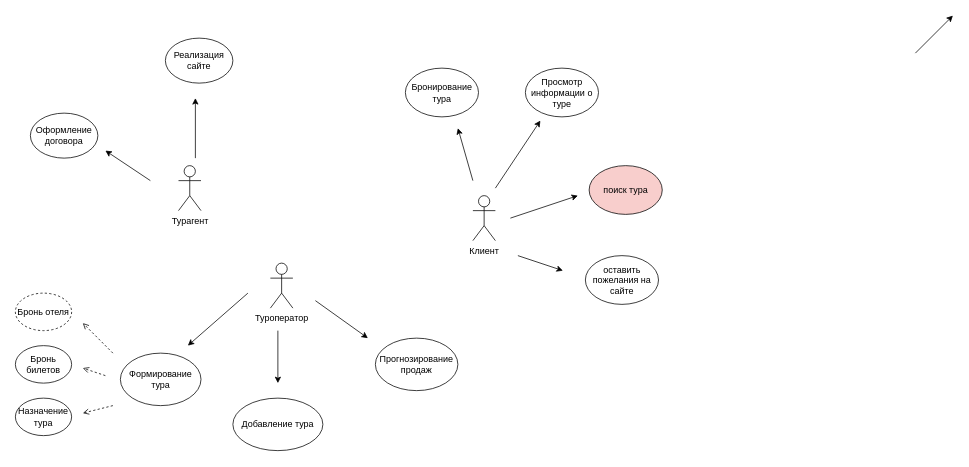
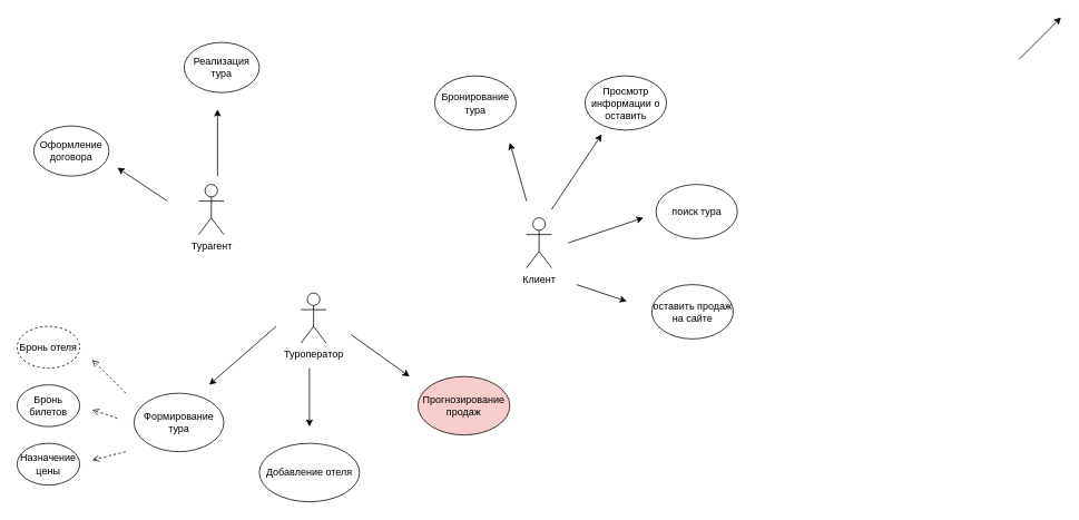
  <mxCell id="0" />
  <mxCell id="1" parent="0" />
  <mxCell id="2" value="Клиент" style="shape=umlActor;verticalLabelPosition=bottom;verticalAlign=top;html=1;" vertex="1" parent="1"><mxGeometry x="630" y="260" width="30" height="60" as="geometry" /></mxCell>
  <mxCell id="3" value="Туроператор" style="shape=umlActor;verticalLabelPosition=bottom;verticalAlign=top;html=1;" vertex="1" parent="1"><mxGeometry x="360" y="350" width="30" height="60" as="geometry" /></mxCell>
  <mxCell id="4" value="Турагент" style="shape=umlActor;verticalLabelPosition=bottom;verticalAlign=top;html=1;" vertex="1" parent="1"><mxGeometry x="237.5" y="220" width="30" height="60" as="geometry" /></mxCell>
  <mxCell id="5" value="Формирование тура" style="ellipse;whiteSpace=wrap;html=1;" vertex="1" parent="1"><mxGeometry x="160" y="470" width="107.5" height="70" as="geometry" /></mxCell>
- <mxCell id="6" value="Добавление тура" style="ellipse;whiteSpace=wrap;html=1;" vertex="1" parent="1"><mxGeometry x="310" y="530" width="120" height="70" as="geometry" /></mxCell>
- <mxCell id="7" value="Прогнозирование продаж" style="ellipse;whiteSpace=wrap;html=1;" vertex="1" parent="1"><mxGeometry x="500" y="450" width="110" height="70" as="geometry" /></mxCell>
+ <mxCell id="6" value="Добавление отеля" style="ellipse;whiteSpace=wrap;html=1;" vertex="1" parent="1"><mxGeometry x="310" y="530" width="120" height="70" as="geometry" /></mxCell>
+ <mxCell id="7" value="Прогнозирование продаж" style="ellipse;whiteSpace=wrap;html=1;fillColor=#f8cecc;" vertex="1" parent="1"><mxGeometry x="500" y="450" width="110" height="70" as="geometry" /></mxCell>
  <mxCell id="8" value="" style="endArrow=classic;html=1;rounded=0;" edge="1" parent="1"><mxGeometry width="50" height="50" relative="1" as="geometry"><mxPoint x="420" y="400" as="sourcePoint" /><mxPoint x="490" y="450" as="targetPoint" /></mxGeometry></mxCell>
  <mxCell id="9" value="" style="endArrow=classic;html=1;rounded=0;" edge="1" parent="1"><mxGeometry width="50" height="50" relative="1" as="geometry"><mxPoint x="370" y="440" as="sourcePoint" /><mxPoint x="370" y="510" as="targetPoint" /></mxGeometry></mxCell>
  <mxCell id="10" value="" style="endArrow=classic;html=1;rounded=0;endFill=1;" edge="1" parent="1"><mxGeometry width="50" height="50" relative="1" as="geometry"><mxPoint x="330" y="390" as="sourcePoint" /><mxPoint x="250" y="460" as="targetPoint" /></mxGeometry></mxCell>
  <mxCell id="11" value="" style="endArrow=open;html=1;rounded=0;dashed=1;endFill=0;" edge="1" parent="1"><mxGeometry width="50" height="50" relative="1" as="geometry"><mxPoint x="150" y="470" as="sourcePoint" /><mxPoint x="110" y="430" as="targetPoint" /></mxGeometry></mxCell>
  <mxCell id="12" value="" style="endArrow=classic;html=1;rounded=0;" edge="1" parent="1"><mxGeometry width="50" height="50" relative="1" as="geometry"><mxPoint x="660" y="250" as="sourcePoint" /><mxPoint x="720" y="160" as="targetPoint" /></mxGeometry></mxCell>
  <mxCell id="13" value="" style="endArrow=classic;html=1;rounded=0;" edge="1" parent="1"><mxGeometry width="50" height="50" relative="1" as="geometry"><mxPoint x="680" y="290" as="sourcePoint" /><mxPoint x="770" y="260" as="targetPoint" /></mxGeometry></mxCell>
  <mxCell id="14" value="" style="endArrow=classic;html=1;rounded=0;" edge="1" parent="1"><mxGeometry width="50" height="50" relative="1" as="geometry"><mxPoint x="690" y="340" as="sourcePoint" /><mxPoint x="750" y="360" as="targetPoint" /></mxGeometry></mxCell>
  <mxCell id="15" value="" style="endArrow=classic;html=1;rounded=0;" edge="1" parent="1"><mxGeometry width="50" height="50" relative="1" as="geometry"><mxPoint x="1220" y="70" as="sourcePoint" /><mxPoint x="1270" y="20" as="targetPoint" /></mxGeometry></mxCell>
  <mxCell id="16" value="" style="endArrow=classic;html=1;rounded=0;" edge="1" parent="1"><mxGeometry width="50" height="50" relative="1" as="geometry"><mxPoint x="630" y="240" as="sourcePoint" /><mxPoint x="610" y="170" as="targetPoint" /></mxGeometry></mxCell>
  <mxCell id="17" value="" style="endArrow=classic;html=1;rounded=0;" edge="1" parent="1"><mxGeometry width="50" height="50" relative="1" as="geometry"><mxPoint x="200" y="240" as="sourcePoint" /><mxPoint x="140" y="200" as="targetPoint" /></mxGeometry></mxCell>
  <mxCell id="18" value="" style="endArrow=classic;html=1;rounded=0;" edge="1" parent="1"><mxGeometry width="50" height="50" relative="1" as="geometry"><mxPoint x="260" y="210" as="sourcePoint" /><mxPoint x="260" y="130" as="targetPoint" /></mxGeometry></mxCell>
  <mxCell id="19" value="Бронь отеля" style="ellipse;whiteSpace=wrap;html=1;dashed=1;" vertex="1" parent="1"><mxGeometry x="20" y="390" width="75" height="50" as="geometry" /></mxCell>
  <mxCell id="20" value="Бронь билетов" style="ellipse;whiteSpace=wrap;html=1;" vertex="1" parent="1"><mxGeometry x="20" y="460" width="75" height="50" as="geometry" /></mxCell>
- <mxCell id="21" value="Назначение тура" style="ellipse;whiteSpace=wrap;html=1;" vertex="1" parent="1"><mxGeometry x="20" y="530" width="75" height="50" as="geometry" /></mxCell>
+ <mxCell id="21" value="Назначение цены" style="ellipse;whiteSpace=wrap;html=1;" vertex="1" parent="1"><mxGeometry x="20" y="530" width="75" height="50" as="geometry" /></mxCell>
  <mxCell id="22" value="" style="endArrow=open;html=1;rounded=0;dashed=1;endFill=0;" edge="1" parent="1"><mxGeometry width="50" height="50" relative="1" as="geometry"><mxPoint x="140" y="500" as="sourcePoint" /><mxPoint x="110" y="490" as="targetPoint" /></mxGeometry></mxCell>
  <mxCell id="23" value="" style="endArrow=open;html=1;rounded=0;dashed=1;endFill=0;" edge="1" parent="1"><mxGeometry width="50" height="50" relative="1" as="geometry"><mxPoint x="150" y="540" as="sourcePoint" /><mxPoint x="110" y="550" as="targetPoint" /></mxGeometry></mxCell>
- <mxCell id="24" value="Реализация сайте" style="ellipse;whiteSpace=wrap;html=1;" vertex="1" parent="1"><mxGeometry x="220" y="50" width="90" height="60" as="geometry" /></mxCell>
+ <mxCell id="24" value="Реализация тура" style="ellipse;whiteSpace=wrap;html=1;" vertex="1" parent="1"><mxGeometry x="220" y="50" width="90" height="60" as="geometry" /></mxCell>
  <mxCell id="25" value="Оформление договора" style="ellipse;whiteSpace=wrap;html=1;" vertex="1" parent="1"><mxGeometry x="40" y="150" width="90" height="60" as="geometry" /></mxCell>
- <mxCell id="26" value="оставить пожелания на сайте" style="ellipse;whiteSpace=wrap;html=1;" vertex="1" parent="1"><mxGeometry x="780" y="340" width="97.5" height="65" as="geometry" /></mxCell>
- <mxCell id="27" value="Бронирование тура" style="ellipse;whiteSpace=wrap;html=1;" vertex="1" parent="1"><mxGeometry x="540" y="90" width="97.5" height="65" as="geometry" /></mxCell>
- <mxCell id="28" value="Просмотр информации о туре" style="ellipse;whiteSpace=wrap;html=1;" vertex="1" parent="1"><mxGeometry x="700" y="90" width="97.5" height="65" as="geometry" /></mxCell>
- <mxCell id="29" value="поиск тура" style="ellipse;whiteSpace=wrap;html=1;fillColor=#f8cecc;" vertex="1" parent="1"><mxGeometry x="785" y="220" width="97.5" height="65" as="geometry" /></mxCell>
+ <mxCell id="26" value="оставить продаж на сайте" style="ellipse;whiteSpace=wrap;html=1;" vertex="1" parent="1"><mxGeometry x="780" y="340" width="97.5" height="65" as="geometry" /></mxCell>
+ <mxCell id="27" value="Бронирование тура" style="ellipse;whiteSpace=wrap;html=1;" vertex="1" parent="1"><mxGeometry x="520" y="90" width="97.5" height="65" as="geometry" /></mxCell>
+ <mxCell id="28" value="Просмотр информации о оставить" style="ellipse;whiteSpace=wrap;html=1;" vertex="1" parent="1"><mxGeometry x="700" y="90" width="97.5" height="65" as="geometry" /></mxCell>
+ <mxCell id="29" value="поиск тура" style="ellipse;whiteSpace=wrap;html=1;" vertex="1" parent="1"><mxGeometry x="785" y="220" width="97.5" height="65" as="geometry" /></mxCell>
